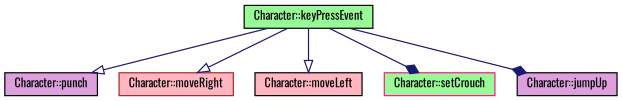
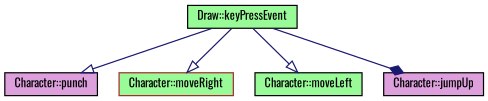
  digraph {
    fontname=Oswald
    rankdir=TB
    node [color=black fillcolor=palegreen fontname=Oswald fontsize=10 shape=record style=filled]
    edge [arrowhead=onormal color=midnightblue fontname=Oswald fontsize=10 labelfontname=Helvetica labelfontsize=10 style=solid]
-   n1 [fontcolor=black height=0.2 label="Character::keyPressEvent" width=0.4]
+   n1 [fontcolor=black height=0.2 label="Draw::keyPressEvent" width=0.4]
    n2 [fillcolor=plum height=0.2 label="Character::punch" width=0.4]
-   n3 [color=brown fillcolor=lightpink height=0.2 label="Character::moveRight" width=0.4]
-   n4 [fillcolor=lightpink height=0.2 label="Character::moveLeft" width=0.4]
-   n5 [color=deeppink height=0.2 label="Character::setCrouch" width=0.4]
+   n3 [color=brown height=0.2 label="Character::moveRight" width=0.4]
+   n4 [height=0.2 label="Character::moveLeft" width=0.4]
    n6 [fillcolor=plum height=0.2 label="Character::jumpUp" width=0.4]
    n1 -> n2
    n1 -> n3
    n1 -> n4
-   n1 -> n5 [arrowhead=diamond]
    n1 -> n6 [arrowhead=diamond]
  }
